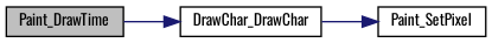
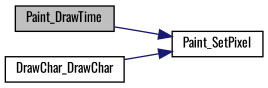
  digraph {
    fontname=Oswald
    rankdir=LR
    node [color=black fontname=Oswald fontsize=10 shape=record]
    edge [color=midnightblue fontname=Oswald fontsize=10 labelfontname=Helvetica labelfontsize=10 style=solid]
    n1 [fillcolor=grey75 fontcolor=black height=0.2 label=Paint_DrawTime style=filled width=0.4]
    n2 [height=0.2 label=DrawChar_DrawChar width=0.4]
    n3 [height=0.2 label=Paint_SetPixel width=0.4]
-   n1 -> n2
+   n1 -> n3
    n2 -> n3
  }
